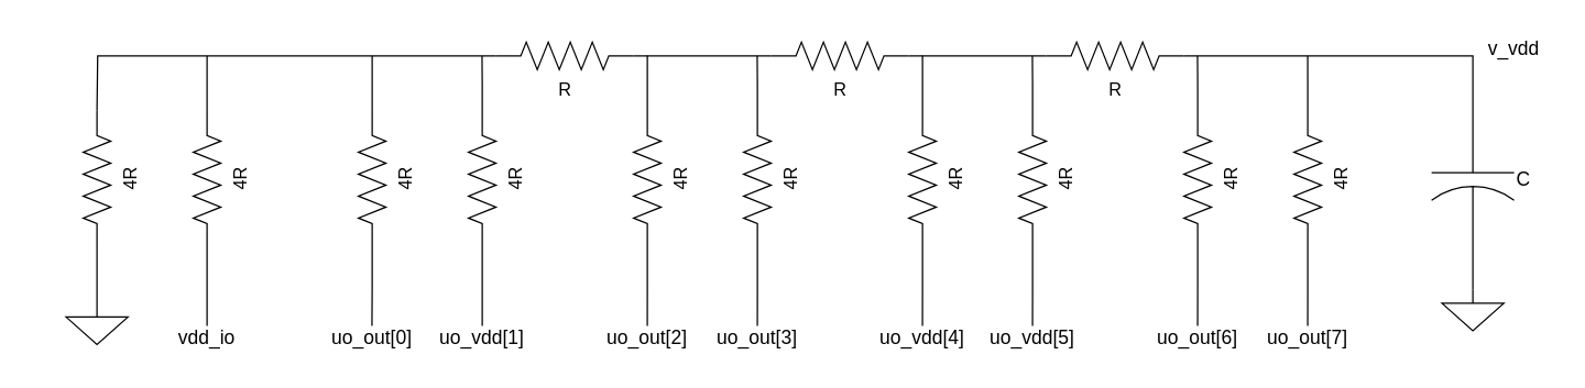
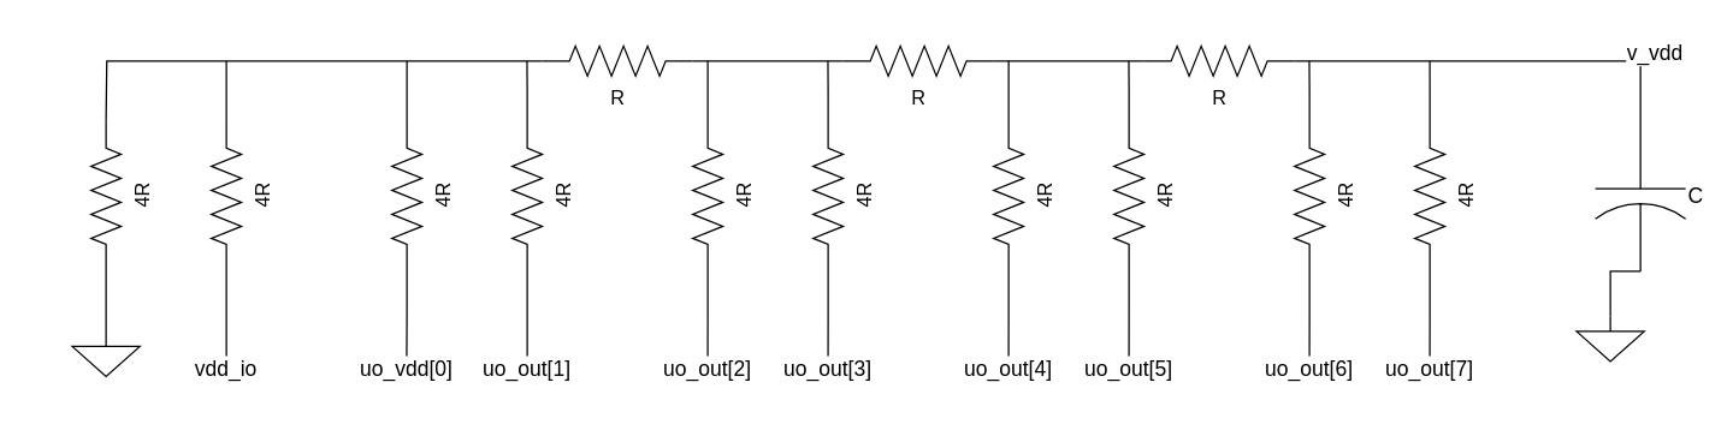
  <mxCell id="0" />
  <mxCell id="1" parent="0" />
  <mxCell id="2" style="edgeStyle=orthogonalEdgeStyle;rounded=0;orthogonalLoop=1;jettySize=auto;html=1;exitX=1;exitY=0.5;exitDx=0;exitDy=0;exitPerimeter=0;strokeColor=default;align=center;verticalAlign=middle;fontFamily=Helvetica;fontSize=13;fontColor=default;labelBackgroundColor=default;endArrow=none;endFill=0;" parent="1" source="4" edge="1"><mxGeometry relative="1" as="geometry"><mxPoint x="749.857" y="40" as="targetPoint" /></mxGeometry></mxCell>
  <mxCell id="3" style="edgeStyle=orthogonalEdgeStyle;rounded=0;orthogonalLoop=1;jettySize=auto;html=1;exitX=0;exitY=0.5;exitDx=0;exitDy=0;exitPerimeter=0;strokeColor=default;align=center;verticalAlign=middle;fontFamily=Helvetica;fontSize=11;fontColor=default;labelBackgroundColor=default;endArrow=none;endFill=0;" parent="1" source="4" edge="1"><mxGeometry relative="1" as="geometry"><mxPoint x="749.961" y="240" as="targetPoint" /></mxGeometry></mxCell>
  <mxCell id="4" value="4R" style="pointerEvents=1;verticalLabelPosition=bottom;shadow=0;dashed=0;align=center;html=1;verticalAlign=top;shape=mxgraph.electrical.resistors.resistor_2;rotation=-90;fontSize=13;" parent="1" vertex="1"><mxGeometry x="700" y="120" width="100" height="20" as="geometry" /></mxCell>
  <mxCell id="5" style="edgeStyle=orthogonalEdgeStyle;rounded=0;orthogonalLoop=1;jettySize=auto;html=1;exitX=1;exitY=0.5;exitDx=0;exitDy=0;exitPerimeter=0;strokeColor=default;align=center;verticalAlign=middle;fontFamily=Helvetica;fontSize=13;fontColor=default;labelBackgroundColor=default;endArrow=none;endFill=0;" parent="1" source="7" edge="1"><mxGeometry relative="1" as="geometry"><mxPoint x="869.857" y="40" as="targetPoint" /></mxGeometry></mxCell>
  <mxCell id="6" style="edgeStyle=orthogonalEdgeStyle;rounded=0;orthogonalLoop=1;jettySize=auto;html=1;exitX=0;exitY=0.5;exitDx=0;exitDy=0;exitPerimeter=0;strokeColor=default;align=center;verticalAlign=middle;fontFamily=Helvetica;fontSize=11;fontColor=default;labelBackgroundColor=default;endArrow=none;endFill=0;" parent="1" source="7" edge="1"><mxGeometry relative="1" as="geometry"><mxPoint x="869.961" y="240" as="targetPoint" /></mxGeometry></mxCell>
  <mxCell id="7" value="4R" style="pointerEvents=1;verticalLabelPosition=bottom;shadow=0;dashed=0;align=center;html=1;verticalAlign=top;shape=mxgraph.electrical.resistors.resistor_2;rotation=-90;fontSize=13;" parent="1" vertex="1"><mxGeometry x="820" y="120" width="100" height="20" as="geometry" /></mxCell>
  <mxCell id="8" style="edgeStyle=orthogonalEdgeStyle;rounded=0;orthogonalLoop=1;jettySize=auto;html=1;exitX=1;exitY=0.5;exitDx=0;exitDy=0;exitPerimeter=0;strokeColor=default;align=center;verticalAlign=middle;fontFamily=Helvetica;fontSize=11;fontColor=default;labelBackgroundColor=default;endArrow=none;endFill=0;entryX=0;entryY=0.5;entryDx=0;entryDy=0;entryPerimeter=0;" parent="1" source="9" target="41" edge="1"><mxGeometry relative="1" as="geometry"><mxPoint x="990" y="40" as="targetPoint" /></mxGeometry></mxCell>
  <mxCell id="9" value="R" style="pointerEvents=1;verticalLabelPosition=bottom;shadow=0;dashed=0;align=center;html=1;verticalAlign=top;shape=mxgraph.electrical.resistors.resistor_2;rotation=0;fontSize=13;" parent="1" vertex="1"><mxGeometry x="760" y="30" width="100" height="20" as="geometry" /></mxCell>
  <mxCell id="10" style="edgeStyle=orthogonalEdgeStyle;rounded=0;orthogonalLoop=1;jettySize=auto;html=1;exitX=0;exitY=0.5;exitDx=0;exitDy=0;exitPerimeter=0;strokeColor=default;align=center;verticalAlign=middle;fontFamily=Helvetica;fontSize=11;fontColor=default;labelBackgroundColor=default;endArrow=none;endFill=0;" parent="1" source="11" edge="1"><mxGeometry relative="1" as="geometry"><mxPoint x="669.961" y="240" as="targetPoint" /></mxGeometry></mxCell>
  <mxCell id="11" value="4R" style="pointerEvents=1;verticalLabelPosition=bottom;shadow=0;dashed=0;align=center;html=1;verticalAlign=top;shape=mxgraph.electrical.resistors.resistor_2;rotation=-90;fontSize=13;" parent="1" vertex="1"><mxGeometry x="620" y="120" width="100" height="20" as="geometry" /></mxCell>
  <mxCell id="12" style="edgeStyle=orthogonalEdgeStyle;rounded=0;orthogonalLoop=1;jettySize=auto;html=1;exitX=1;exitY=0.5;exitDx=0;exitDy=0;exitPerimeter=0;strokeColor=default;align=center;verticalAlign=middle;fontFamily=Helvetica;fontSize=13;fontColor=default;labelBackgroundColor=default;endArrow=none;endFill=0;" parent="1" source="14" edge="1"><mxGeometry relative="1" as="geometry"><mxPoint x="949.954" y="40" as="targetPoint" /></mxGeometry></mxCell>
  <mxCell id="13" style="edgeStyle=orthogonalEdgeStyle;rounded=0;orthogonalLoop=1;jettySize=auto;html=1;exitX=0;exitY=0.5;exitDx=0;exitDy=0;exitPerimeter=0;strokeColor=default;align=center;verticalAlign=middle;fontFamily=Helvetica;fontSize=11;fontColor=default;labelBackgroundColor=default;endArrow=none;endFill=0;" parent="1" source="14" edge="1"><mxGeometry relative="1" as="geometry"><mxPoint x="949.961" y="240" as="targetPoint" /></mxGeometry></mxCell>
  <mxCell id="14" value="4R" style="pointerEvents=1;verticalLabelPosition=bottom;shadow=0;dashed=0;align=center;html=1;verticalAlign=top;shape=mxgraph.electrical.resistors.resistor_2;rotation=-90;fontSize=13;" parent="1" vertex="1"><mxGeometry x="900" y="120" width="100" height="20" as="geometry" /></mxCell>
  <mxCell id="15" style="edgeStyle=orthogonalEdgeStyle;rounded=0;orthogonalLoop=1;jettySize=auto;html=1;entryX=1;entryY=0.5;entryDx=0;entryDy=0;entryPerimeter=0;strokeColor=default;align=center;verticalAlign=middle;fontFamily=Helvetica;fontSize=13;fontColor=default;labelBackgroundColor=default;endArrow=none;endFill=0;" parent="1" source="9" target="11" edge="1"><mxGeometry relative="1" as="geometry" /></mxCell>
  <mxCell id="16" style="edgeStyle=orthogonalEdgeStyle;rounded=0;orthogonalLoop=1;jettySize=auto;html=1;exitX=1;exitY=0.5;exitDx=0;exitDy=0;exitPerimeter=0;strokeColor=default;align=center;verticalAlign=middle;fontFamily=Helvetica;fontSize=13;fontColor=default;labelBackgroundColor=default;endArrow=none;endFill=0;" parent="1" source="18" edge="1"><mxGeometry relative="1" as="geometry"><mxPoint x="549.857" y="40" as="targetPoint" /></mxGeometry></mxCell>
  <mxCell id="17" style="edgeStyle=orthogonalEdgeStyle;rounded=0;orthogonalLoop=1;jettySize=auto;html=1;exitX=0;exitY=0.5;exitDx=0;exitDy=0;exitPerimeter=0;strokeColor=default;align=center;verticalAlign=middle;fontFamily=Helvetica;fontSize=11;fontColor=default;labelBackgroundColor=default;endArrow=none;endFill=0;" parent="1" source="18" edge="1"><mxGeometry relative="1" as="geometry"><mxPoint x="549.961" y="240" as="targetPoint" /></mxGeometry></mxCell>
  <mxCell id="18" value="4R" style="pointerEvents=1;verticalLabelPosition=bottom;shadow=0;dashed=0;align=center;html=1;verticalAlign=top;shape=mxgraph.electrical.resistors.resistor_2;rotation=-90;fontSize=13;" parent="1" vertex="1"><mxGeometry x="500" y="120" width="100" height="20" as="geometry" /></mxCell>
  <mxCell id="19" style="edgeStyle=orthogonalEdgeStyle;rounded=0;orthogonalLoop=1;jettySize=auto;html=1;exitX=1;exitY=0.5;exitDx=0;exitDy=0;exitPerimeter=0;strokeColor=default;align=center;verticalAlign=middle;fontFamily=Helvetica;fontSize=13;fontColor=default;labelBackgroundColor=default;endArrow=none;endFill=0;" parent="1" source="20" edge="1"><mxGeometry relative="1" as="geometry"><mxPoint x="670" y="40" as="targetPoint" /></mxGeometry></mxCell>
  <mxCell id="20" value="R" style="pointerEvents=1;verticalLabelPosition=bottom;shadow=0;dashed=0;align=center;html=1;verticalAlign=top;shape=mxgraph.electrical.resistors.resistor_2;rotation=0;fontSize=13;" parent="1" vertex="1"><mxGeometry x="560" y="30" width="100" height="20" as="geometry" /></mxCell>
  <mxCell id="21" style="edgeStyle=orthogonalEdgeStyle;rounded=0;orthogonalLoop=1;jettySize=auto;html=1;exitX=0;exitY=0.5;exitDx=0;exitDy=0;exitPerimeter=0;strokeColor=default;align=center;verticalAlign=middle;fontFamily=Helvetica;fontSize=11;fontColor=default;labelBackgroundColor=default;endArrow=none;endFill=0;" parent="1" source="22" edge="1"><mxGeometry relative="1" as="geometry"><mxPoint x="469.961" y="240" as="targetPoint" /></mxGeometry></mxCell>
  <mxCell id="22" value="4R" style="pointerEvents=1;verticalLabelPosition=bottom;shadow=0;dashed=0;align=center;html=1;verticalAlign=top;shape=mxgraph.electrical.resistors.resistor_2;rotation=-90;fontSize=13;" parent="1" vertex="1"><mxGeometry x="420" y="120" width="100" height="20" as="geometry" /></mxCell>
  <mxCell id="23" style="edgeStyle=orthogonalEdgeStyle;rounded=0;orthogonalLoop=1;jettySize=auto;html=1;entryX=1;entryY=0.5;entryDx=0;entryDy=0;entryPerimeter=0;strokeColor=default;align=center;verticalAlign=middle;fontFamily=Helvetica;fontSize=13;fontColor=default;labelBackgroundColor=default;endArrow=none;endFill=0;" parent="1" source="20" target="22" edge="1"><mxGeometry relative="1" as="geometry" /></mxCell>
  <mxCell id="24" style="edgeStyle=orthogonalEdgeStyle;rounded=0;orthogonalLoop=1;jettySize=auto;html=1;exitX=1;exitY=0.5;exitDx=0;exitDy=0;exitPerimeter=0;strokeColor=default;align=center;verticalAlign=middle;fontFamily=Helvetica;fontSize=13;fontColor=default;labelBackgroundColor=default;endArrow=none;endFill=0;" parent="1" source="26" edge="1"><mxGeometry relative="1" as="geometry"><mxPoint x="349.857" y="40" as="targetPoint" /></mxGeometry></mxCell>
  <mxCell id="25" style="edgeStyle=orthogonalEdgeStyle;rounded=0;orthogonalLoop=1;jettySize=auto;html=1;exitX=0;exitY=0.5;exitDx=0;exitDy=0;exitPerimeter=0;strokeColor=default;align=center;verticalAlign=middle;fontFamily=Helvetica;fontSize=11;fontColor=default;labelBackgroundColor=default;endArrow=none;endFill=0;" parent="1" source="26" edge="1"><mxGeometry relative="1" as="geometry"><mxPoint x="350.011" y="240" as="targetPoint" /></mxGeometry></mxCell>
  <mxCell id="26" value="4R" style="pointerEvents=1;verticalLabelPosition=bottom;shadow=0;dashed=0;align=center;html=1;verticalAlign=top;shape=mxgraph.electrical.resistors.resistor_2;rotation=-90;fontSize=13;" parent="1" vertex="1"><mxGeometry x="300" y="120" width="100" height="20" as="geometry" /></mxCell>
  <mxCell id="27" style="edgeStyle=orthogonalEdgeStyle;rounded=0;orthogonalLoop=1;jettySize=auto;html=1;exitX=1;exitY=0.5;exitDx=0;exitDy=0;exitPerimeter=0;strokeColor=default;align=center;verticalAlign=middle;fontFamily=Helvetica;fontSize=13;fontColor=default;labelBackgroundColor=default;endArrow=none;endFill=0;" parent="1" source="28" edge="1"><mxGeometry relative="1" as="geometry"><mxPoint x="470" y="40" as="targetPoint" /></mxGeometry></mxCell>
  <mxCell id="28" value="R" style="pointerEvents=1;verticalLabelPosition=bottom;shadow=0;dashed=0;align=center;html=1;verticalAlign=top;shape=mxgraph.electrical.resistors.resistor_2;rotation=0;fontSize=13;" parent="1" vertex="1"><mxGeometry x="360" y="30" width="100" height="20" as="geometry" /></mxCell>
  <mxCell id="29" style="edgeStyle=orthogonalEdgeStyle;rounded=0;orthogonalLoop=1;jettySize=auto;html=1;exitX=1;exitY=0.5;exitDx=0;exitDy=0;exitPerimeter=0;strokeColor=default;align=center;verticalAlign=middle;fontFamily=Helvetica;fontSize=13;fontColor=default;labelBackgroundColor=default;endArrow=none;endFill=0;" parent="1" source="31" edge="1"><mxGeometry relative="1" as="geometry"><mxPoint x="270" y="40" as="targetPoint" /></mxGeometry></mxCell>
  <mxCell id="30" style="edgeStyle=orthogonalEdgeStyle;rounded=0;orthogonalLoop=1;jettySize=auto;html=1;exitX=0;exitY=0.5;exitDx=0;exitDy=0;exitPerimeter=0;strokeColor=default;align=center;verticalAlign=middle;fontFamily=Helvetica;fontSize=11;fontColor=default;labelBackgroundColor=default;endArrow=none;endFill=0;" parent="1" source="31" edge="1"><mxGeometry relative="1" as="geometry"><mxPoint x="269.828" y="240" as="targetPoint" /></mxGeometry></mxCell>
  <mxCell id="31" value="4R" style="pointerEvents=1;verticalLabelPosition=bottom;shadow=0;dashed=0;align=center;html=1;verticalAlign=top;shape=mxgraph.electrical.resistors.resistor_2;rotation=-90;fontSize=13;" parent="1" vertex="1"><mxGeometry x="220" y="120" width="100" height="20" as="geometry" /></mxCell>
  <mxCell id="32" style="edgeStyle=orthogonalEdgeStyle;rounded=0;orthogonalLoop=1;jettySize=auto;html=1;entryX=1;entryY=0.5;entryDx=0;entryDy=0;entryPerimeter=0;strokeColor=default;align=center;verticalAlign=middle;fontFamily=Helvetica;fontSize=13;fontColor=default;labelBackgroundColor=default;endArrow=none;endFill=0;exitX=0;exitY=0.5;exitDx=0;exitDy=0;exitPerimeter=0;" parent="1" source="28" edge="1"><mxGeometry relative="1" as="geometry"><mxPoint x="350" y="41" as="sourcePoint" /><mxPoint x="70" y="80" as="targetPoint" /></mxGeometry></mxCell>
- <mxCell id="33" value="uo_out[0]" style="text;strokeColor=none;align=center;fillColor=none;html=1;verticalAlign=middle;whiteSpace=wrap;rounded=0;fontFamily=Helvetica;fontSize=14;fontColor=default;labelBackgroundColor=default;" parent="1" vertex="1"><mxGeometry x="240" y="230" width="60" height="30" as="geometry" /></mxCell>
- <mxCell id="34" value="uo_vdd[1]" style="text;strokeColor=none;align=center;fillColor=none;html=1;verticalAlign=middle;whiteSpace=wrap;rounded=0;fontFamily=Helvetica;fontSize=14;fontColor=default;labelBackgroundColor=default;" parent="1" vertex="1"><mxGeometry x="320" y="230" width="60" height="30" as="geometry" /></mxCell>
+ <mxCell id="33" value="uo_vdd[0]" style="text;strokeColor=none;align=center;fillColor=none;html=1;verticalAlign=middle;whiteSpace=wrap;rounded=0;fontFamily=Helvetica;fontSize=14;fontColor=default;labelBackgroundColor=default;" parent="1" vertex="1"><mxGeometry x="240" y="230" width="60" height="30" as="geometry" /></mxCell>
+ <mxCell id="34" value="uo_out[1]" style="text;strokeColor=none;align=center;fillColor=none;html=1;verticalAlign=middle;whiteSpace=wrap;rounded=0;fontFamily=Helvetica;fontSize=14;fontColor=default;labelBackgroundColor=default;" parent="1" vertex="1"><mxGeometry x="320" y="230" width="60" height="30" as="geometry" /></mxCell>
  <mxCell id="35" value="uo_out[2]" style="text;strokeColor=none;align=center;fillColor=none;html=1;verticalAlign=middle;whiteSpace=wrap;rounded=0;fontFamily=Helvetica;fontSize=14;fontColor=default;labelBackgroundColor=default;" parent="1" vertex="1"><mxGeometry x="440" y="230" width="60" height="30" as="geometry" /></mxCell>
  <mxCell id="36" value="uo_out[3]" style="text;strokeColor=none;align=center;fillColor=none;html=1;verticalAlign=middle;whiteSpace=wrap;rounded=0;fontFamily=Helvetica;fontSize=14;fontColor=default;labelBackgroundColor=default;" parent="1" vertex="1"><mxGeometry x="520" y="230" width="60" height="30" as="geometry" /></mxCell>
- <mxCell id="37" value="uo_vdd[4]" style="text;strokeColor=none;align=center;fillColor=none;html=1;verticalAlign=middle;whiteSpace=wrap;rounded=0;fontFamily=Helvetica;fontSize=14;fontColor=default;labelBackgroundColor=default;" parent="1" vertex="1"><mxGeometry x="640" y="230" width="60" height="30" as="geometry" /></mxCell>
- <mxCell id="38" value="uo_vdd[5]" style="text;strokeColor=none;align=center;fillColor=none;html=1;verticalAlign=middle;whiteSpace=wrap;rounded=0;fontFamily=Helvetica;fontSize=14;fontColor=default;labelBackgroundColor=default;" parent="1" vertex="1"><mxGeometry x="720" y="230" width="60" height="30" as="geometry" /></mxCell>
+ <mxCell id="37" value="uo_out[4]" style="text;strokeColor=none;align=center;fillColor=none;html=1;verticalAlign=middle;whiteSpace=wrap;rounded=0;fontFamily=Helvetica;fontSize=14;fontColor=default;labelBackgroundColor=default;" parent="1" vertex="1"><mxGeometry x="640" y="230" width="60" height="30" as="geometry" /></mxCell>
+ <mxCell id="38" value="uo_out[5]" style="text;strokeColor=none;align=center;fillColor=none;html=1;verticalAlign=middle;whiteSpace=wrap;rounded=0;fontFamily=Helvetica;fontSize=14;fontColor=default;labelBackgroundColor=default;" parent="1" vertex="1"><mxGeometry x="720" y="230" width="60" height="30" as="geometry" /></mxCell>
  <mxCell id="39" value="uo_out[6]" style="text;strokeColor=none;align=center;fillColor=none;html=1;verticalAlign=middle;whiteSpace=wrap;rounded=0;fontFamily=Helvetica;fontSize=14;fontColor=default;labelBackgroundColor=default;" parent="1" vertex="1"><mxGeometry x="840" y="230" width="60" height="30" as="geometry" /></mxCell>
  <mxCell id="40" value="uo_out[7]" style="text;strokeColor=none;align=center;fillColor=none;html=1;verticalAlign=middle;whiteSpace=wrap;rounded=0;fontFamily=Helvetica;fontSize=14;fontColor=default;labelBackgroundColor=default;" parent="1" vertex="1"><mxGeometry x="920" y="230" width="60" height="30" as="geometry" /></mxCell>
- <mxCell id="41" value="C" style="pointerEvents=1;verticalLabelPosition=middle;shadow=0;dashed=0;align=left;html=1;verticalAlign=middle;shape=mxgraph.electrical.capacitors.capacitor_2;fontFamily=Helvetica;fontSize=14;fontColor=default;labelBackgroundColor=default;direction=south;labelPosition=right;" parent="1" vertex="1"><mxGeometry x="1040" y="80" width="60" height="100" as="geometry" /></mxCell>
+ <mxCell id="41" value="C" style="pointerEvents=1;verticalLabelPosition=middle;shadow=0;dashed=0;align=left;html=1;verticalAlign=middle;shape=mxgraph.electrical.capacitors.capacitor_2;fontFamily=Helvetica;fontSize=14;fontColor=default;labelBackgroundColor=default;direction=south;labelPosition=right;" parent="1" vertex="1"><mxGeometry x="1060" y="80" width="60" height="100" as="geometry" /></mxCell>
  <mxCell id="42" value="" style="pointerEvents=1;verticalLabelPosition=bottom;shadow=0;dashed=0;align=center;html=1;verticalAlign=top;shape=mxgraph.electrical.signal_sources.signal_ground;" parent="1" vertex="1"><mxGeometry x="1047.5" y="210" width="45" height="30" as="geometry" /></mxCell>
  <mxCell id="43" style="edgeStyle=orthogonalEdgeStyle;rounded=0;orthogonalLoop=1;jettySize=auto;html=1;exitX=0;exitY=0.5;exitDx=0;exitDy=0;exitPerimeter=0;strokeColor=default;align=center;verticalAlign=middle;fontFamily=Helvetica;fontSize=11;fontColor=default;labelBackgroundColor=default;endArrow=none;endFill=0;" parent="1" source="45" edge="1"><mxGeometry relative="1" as="geometry"><mxPoint x="150.011" y="240" as="targetPoint" /></mxGeometry></mxCell>
  <mxCell id="44" style="edgeStyle=orthogonalEdgeStyle;rounded=0;orthogonalLoop=1;jettySize=auto;html=1;exitX=1;exitY=0.5;exitDx=0;exitDy=0;exitPerimeter=0;strokeColor=default;align=center;verticalAlign=middle;fontFamily=Helvetica;fontSize=13;fontColor=default;labelBackgroundColor=default;endArrow=none;endFill=0;" parent="1" source="45" edge="1"><mxGeometry relative="1" as="geometry"><mxPoint x="150" y="40" as="targetPoint" /></mxGeometry></mxCell>
  <mxCell id="45" value="4R" style="pointerEvents=1;verticalLabelPosition=bottom;shadow=0;dashed=0;align=center;html=1;verticalAlign=top;shape=mxgraph.electrical.resistors.resistor_2;rotation=-90;fontSize=13;" parent="1" vertex="1"><mxGeometry x="100" y="120" width="100" height="20" as="geometry" /></mxCell>
  <mxCell id="46" style="edgeStyle=orthogonalEdgeStyle;rounded=0;orthogonalLoop=1;jettySize=auto;html=1;exitX=0;exitY=0.5;exitDx=0;exitDy=0;exitPerimeter=0;strokeColor=default;align=center;verticalAlign=middle;fontFamily=Helvetica;fontSize=11;fontColor=default;labelBackgroundColor=default;endArrow=none;endFill=0;" parent="1" source="47" edge="1"><mxGeometry relative="1" as="geometry"><mxPoint x="70" y="220" as="targetPoint" /></mxGeometry></mxCell>
  <mxCell id="47" value="4R" style="pointerEvents=1;verticalLabelPosition=bottom;shadow=0;dashed=0;align=center;html=1;verticalAlign=top;shape=mxgraph.electrical.resistors.resistor_2;rotation=-90;fontSize=13;" parent="1" vertex="1"><mxGeometry x="20" y="120" width="100" height="20" as="geometry" /></mxCell>
  <mxCell id="48" value="vdd_io" style="text;strokeColor=none;align=center;fillColor=none;html=1;verticalAlign=middle;whiteSpace=wrap;rounded=0;fontFamily=Helvetica;fontSize=14;fontColor=default;labelBackgroundColor=default;" parent="1" vertex="1"><mxGeometry x="120" y="230" width="60" height="30" as="geometry" /></mxCell>
  <mxCell id="49" value="" style="pointerEvents=1;verticalLabelPosition=bottom;shadow=0;dashed=0;align=center;html=1;verticalAlign=top;shape=mxgraph.electrical.signal_sources.signal_ground;" parent="1" vertex="1"><mxGeometry x="47.5" y="220" width="45" height="30" as="geometry" /></mxCell>
  <mxCell id="50" style="edgeStyle=orthogonalEdgeStyle;rounded=0;orthogonalLoop=1;jettySize=auto;html=1;exitX=1;exitY=0.5;exitDx=0;exitDy=0;exitPerimeter=0;entryX=0.5;entryY=0;entryDx=0;entryDy=0;entryPerimeter=0;strokeColor=default;align=center;verticalAlign=middle;fontFamily=Helvetica;fontSize=11;fontColor=default;labelBackgroundColor=default;endArrow=none;endFill=0;" parent="1" source="41" target="42" edge="1"><mxGeometry relative="1" as="geometry" /></mxCell>
  <mxCell id="51" value="v_vdd" style="text;strokeColor=none;align=center;fillColor=none;html=1;verticalAlign=middle;whiteSpace=wrap;rounded=0;fontFamily=Helvetica;fontSize=14;fontColor=default;labelBackgroundColor=default;" parent="1" vertex="1"><mxGeometry x="1070" y="20" width="60" height="30" as="geometry" /></mxCell>
